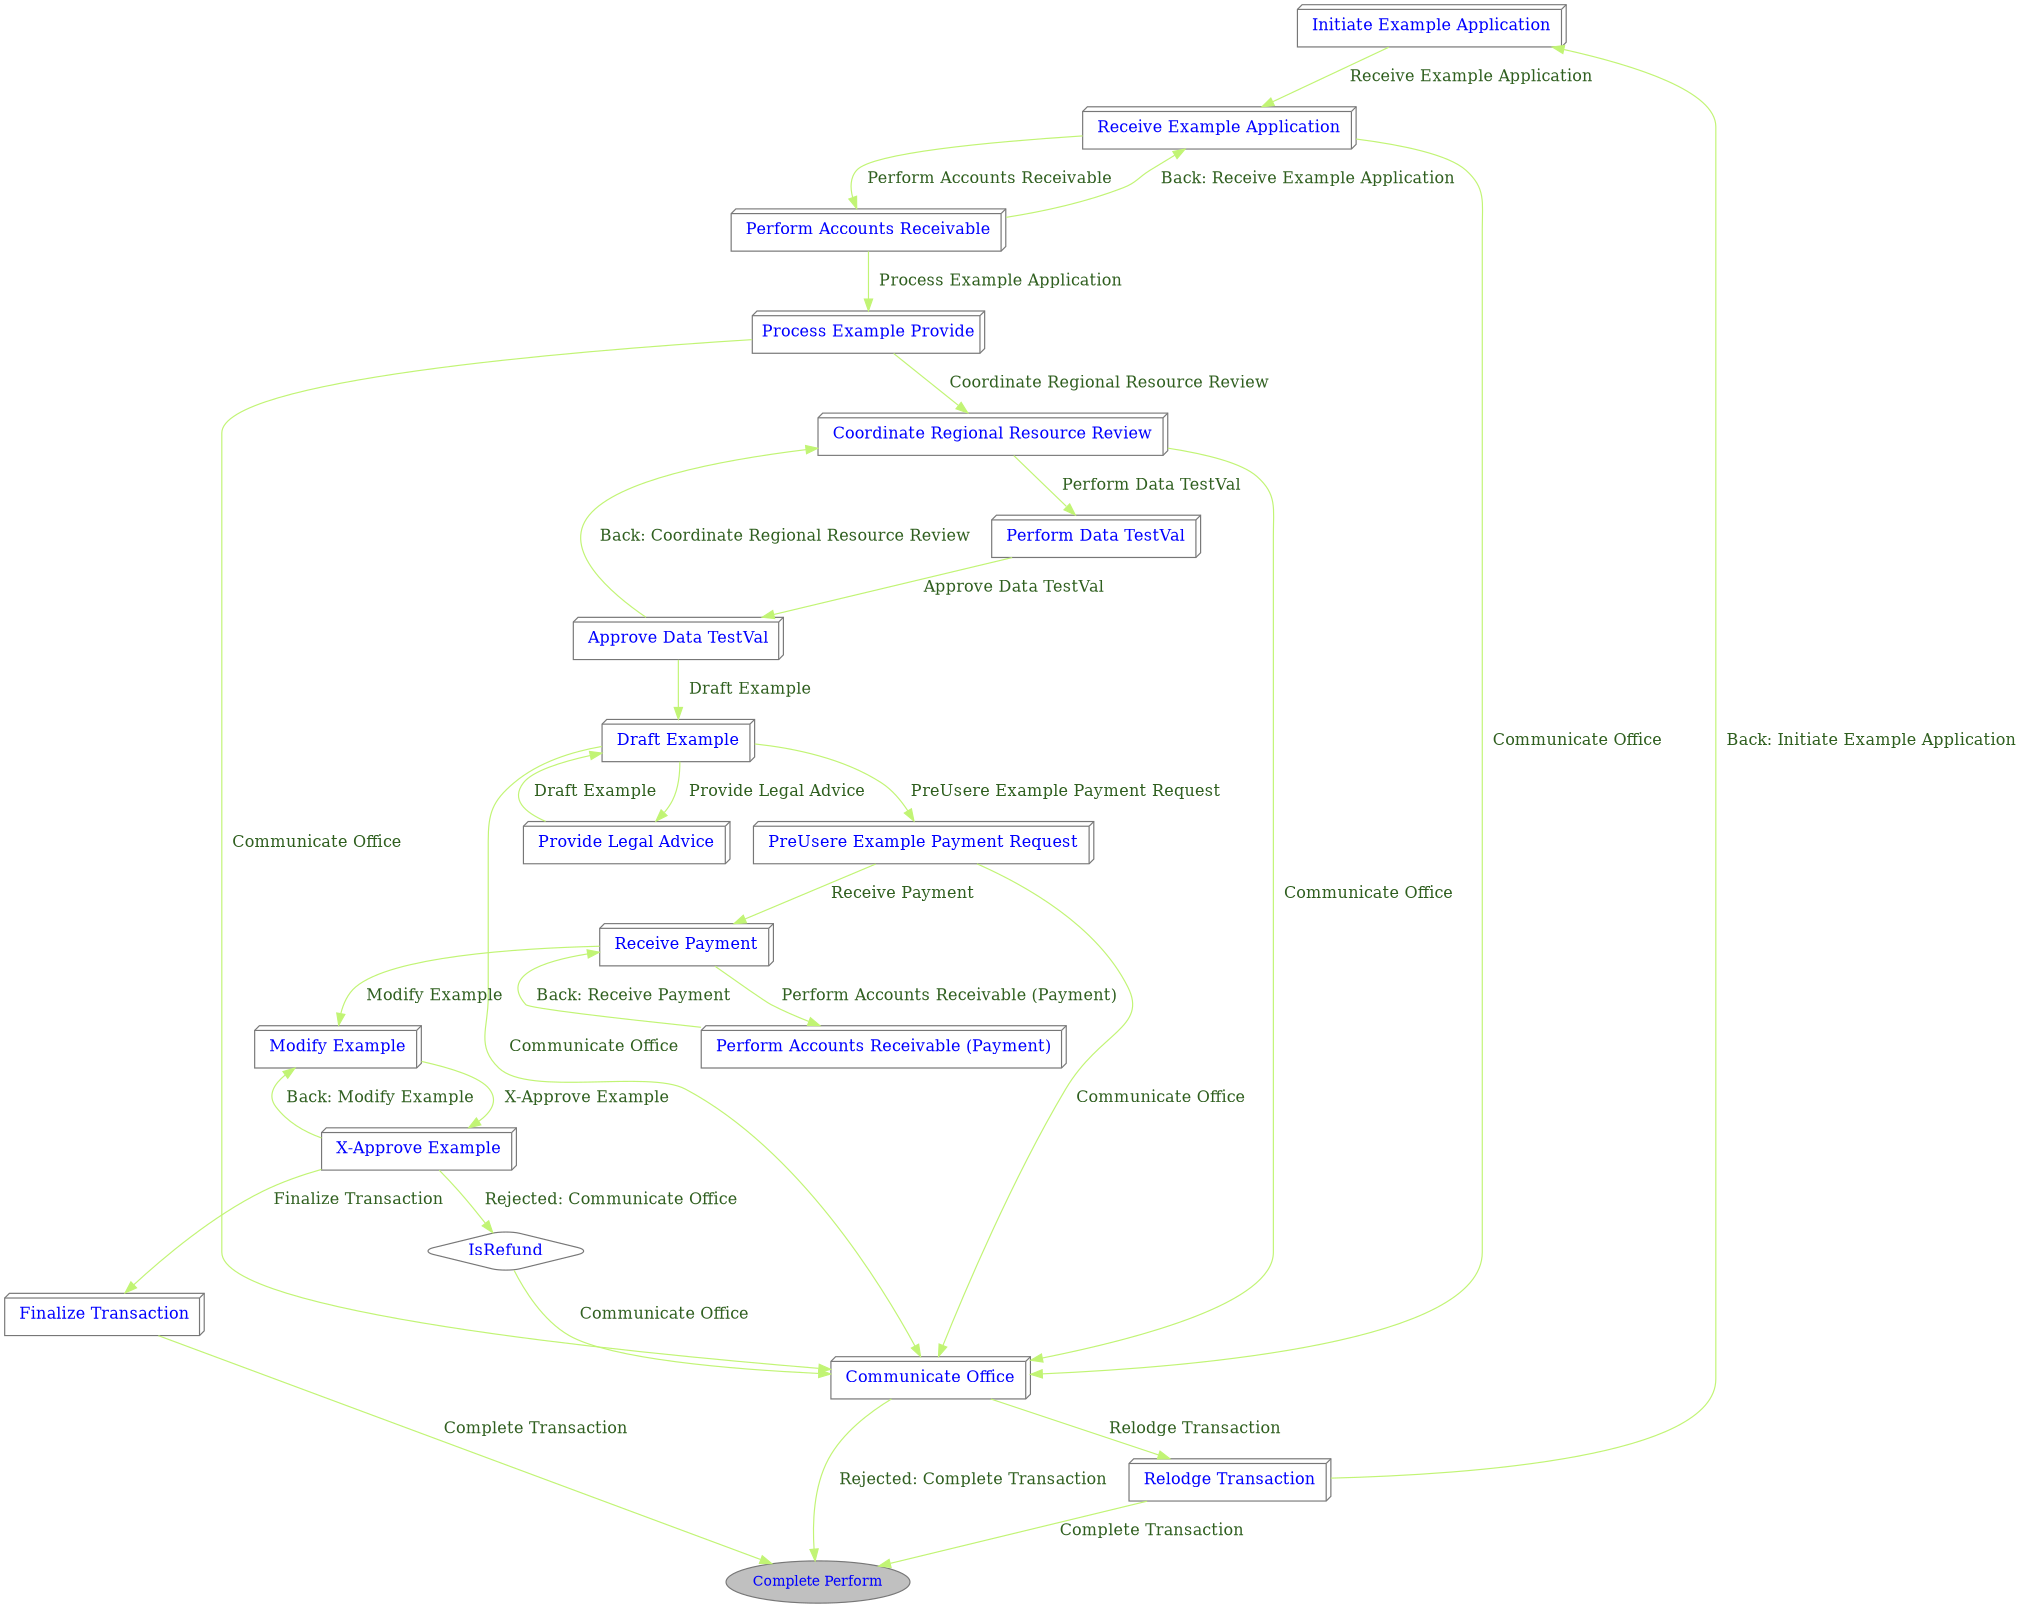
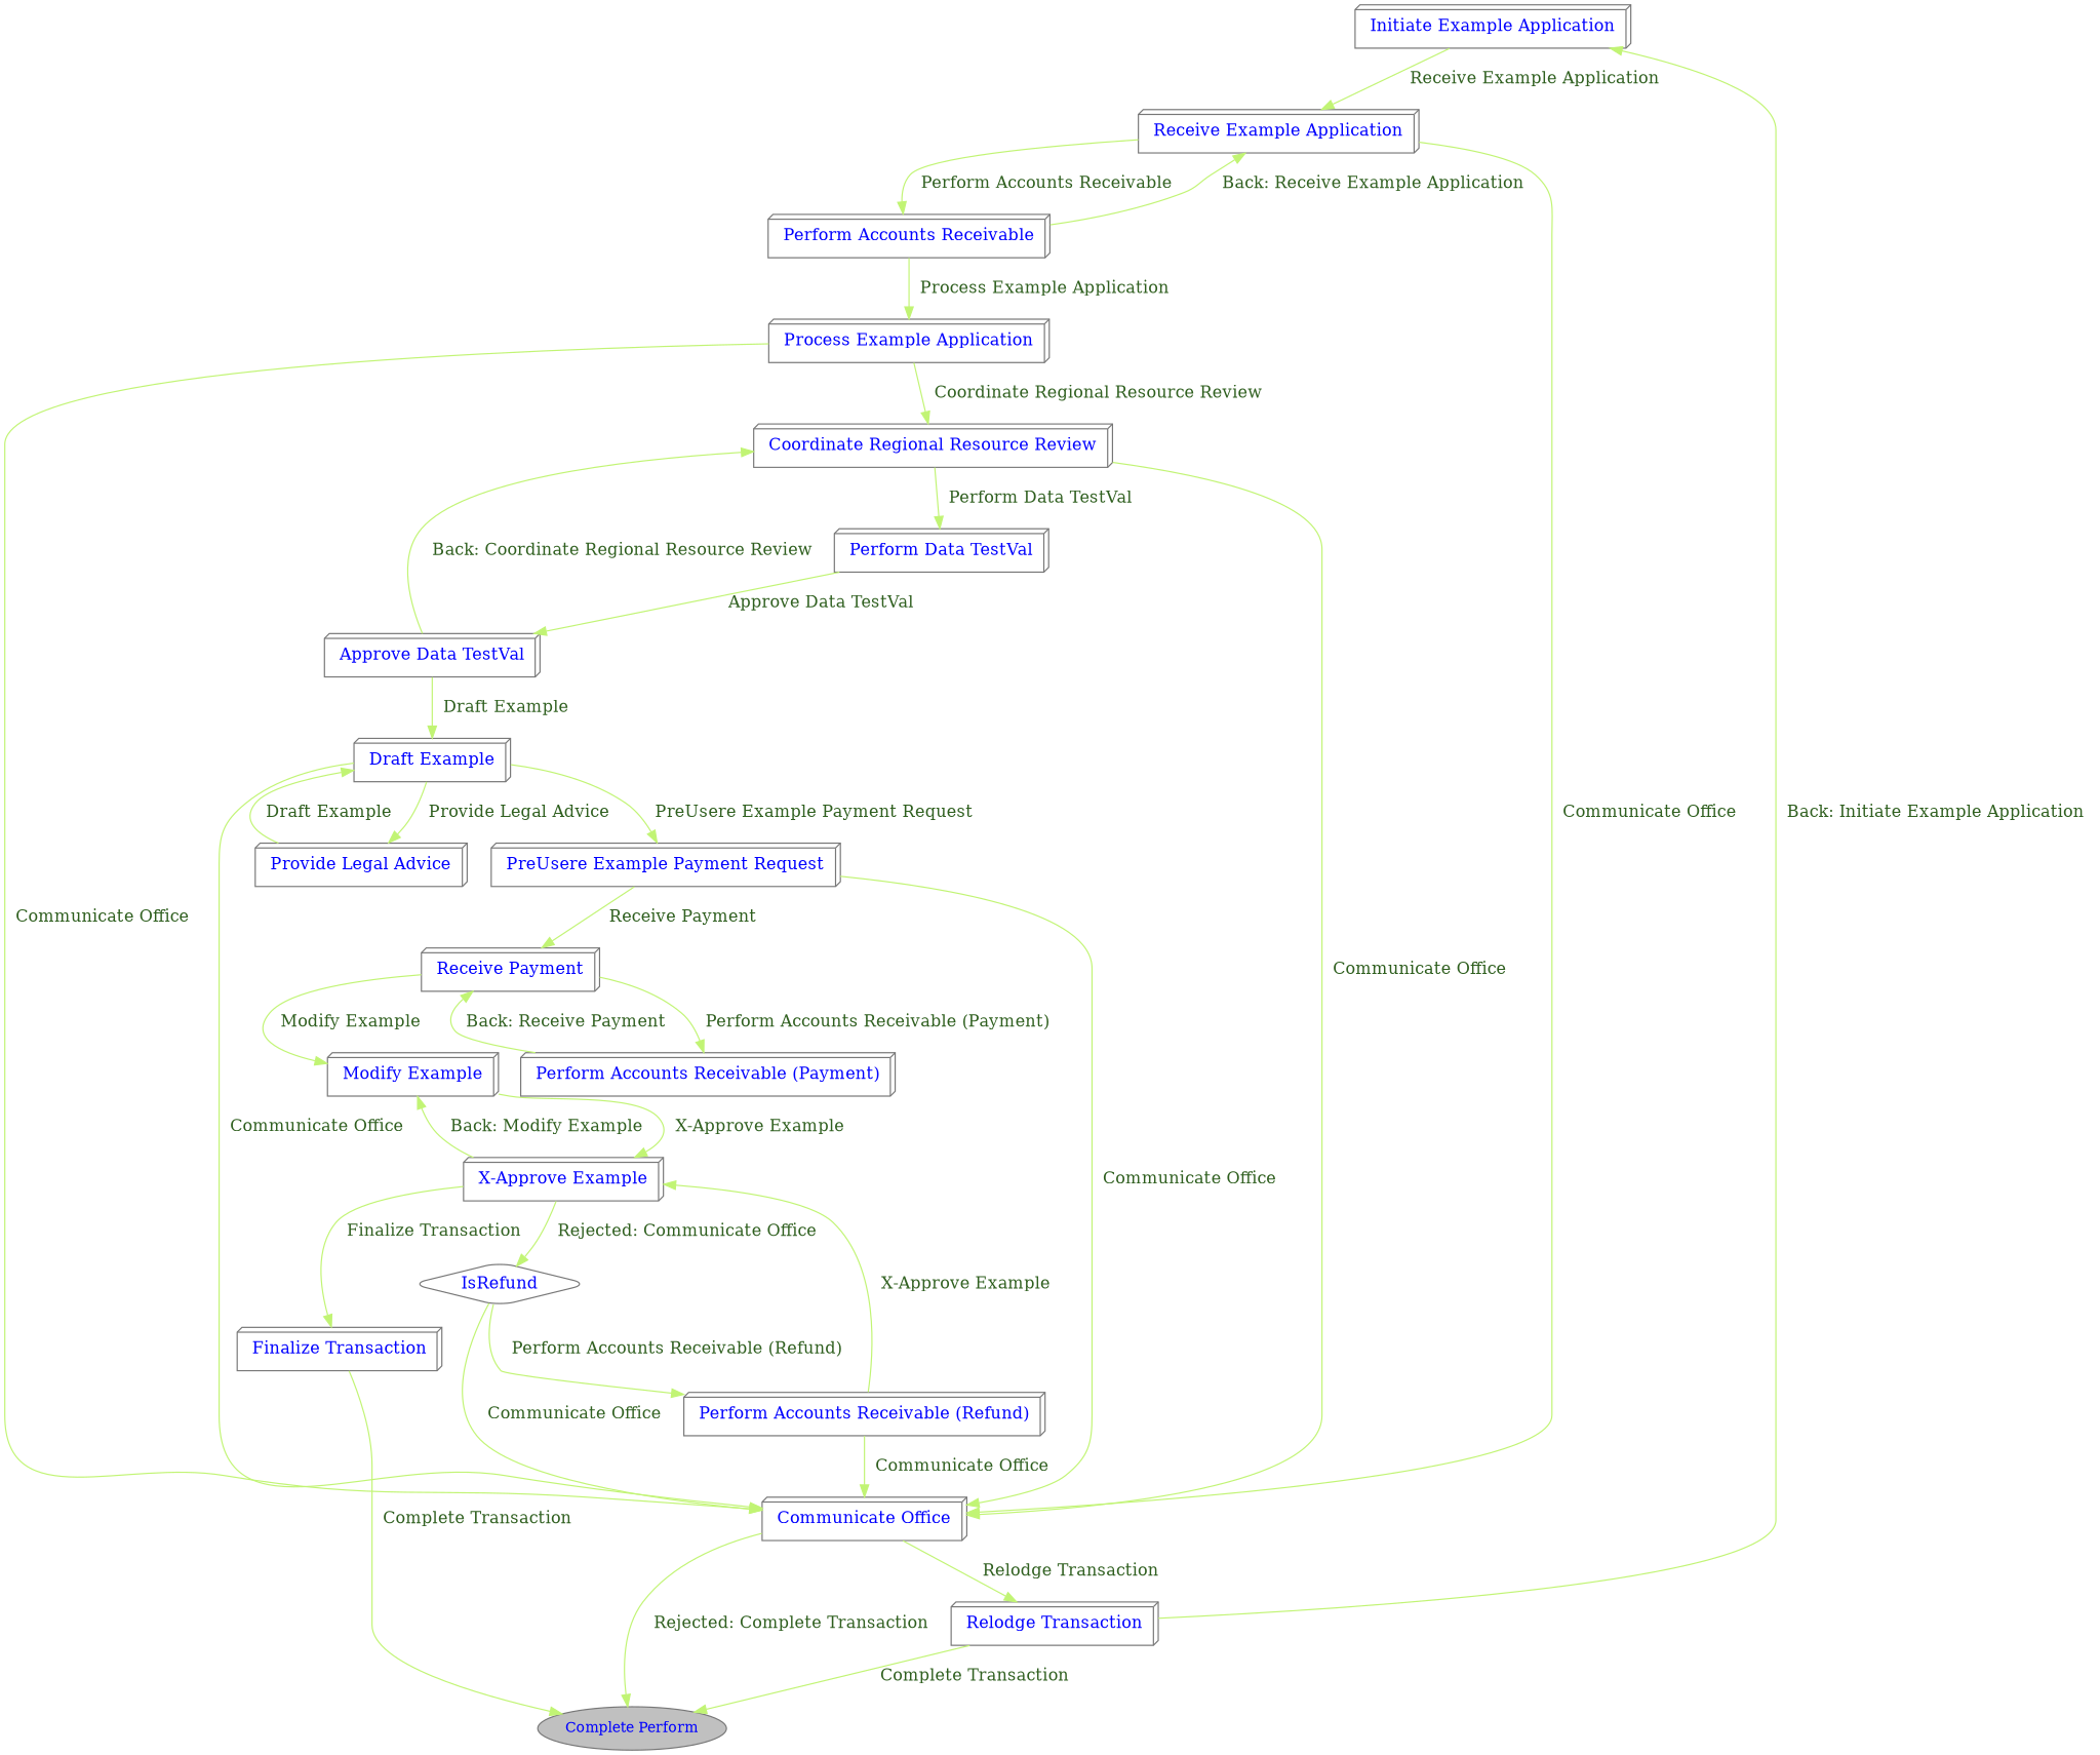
  digraph {
    bgcolor="#ffffff"
    node [color="#777777" fontcolor=blue shape=box3d style=rounded]
    edge [color="#C1f474" fontcolor="#2f5f1f"]
    n1 [label=" Initiate Example Application "]
    n2 [label=" Receive Example Application "]
    n3 [label=" Communicate Office "]
    n4 [label=" Perform Accounts Receivable "]
    n5 [label=" Modify Example "]
    n6 [label=" X-Approve Example "]
    n7 [label=" Finalize Transaction "]
    n8 [label=IsRefund shape=diamond]
    n9 [fillcolor=gray fontsize=12 label="Complete Perform" shape=oval style=filled]
+   n10 [label=" Perform Accounts Receivable (Refund) "]
    n11 [label=" Approve Data TestVal "]
    n12 [label=" Draft Example "]
    n13 [label=" Coordinate Regional Resource Review "]
    n14 [label=" Provide Legal Advice "]
    n15 [label=" PreUsere Example Payment Request "]
    n16 [label=" Perform Data TestVal "]
    n17 [label=" Relodge Transaction "]
    n18 [label=" Receive Payment "]
-   n19 [label="Process Example Provide"]
+   n19 [label=" Process Example Application "]
    n20 [label=" Perform Accounts Receivable (Payment) "]
    n1 -> n2 [label="  Receive Example Application  "]
    n2 -> n3 [label="  Communicate Office  "]
    n2 -> n4 [label="  Perform Accounts Receivable  "]
    n3 -> n9 [label="  Rejected: Complete Transaction  "]
    n3 -> n17 [label="  Relodge Transaction  "]
    n4 -> n2 [label="  Back: Receive Example Application  "]
    n4 -> n19 [label="  Process Example Application  "]
    n5 -> n6 [label="  X-Approve Example  "]
    n6 -> n5 [label="  Back: Modify Example  "]
    n6 -> n7 [label="  Finalize Transaction  "]
    n6 -> n8 [label="  Rejected: Communicate Office  "]
    n7 -> n9 [label="  Complete Transaction  "]
    n8 -> n3 [label="  Communicate Office  "]
+   n8 -> n10 [label="  Perform Accounts Receivable (Refund)  "]
+   n10 -> n3 [label="  Communicate Office  "]
+   n10 -> n6 [label="  X-Approve Example  "]
    n11 -> n12 [label="  Draft Example  "]
    n11 -> n13 [label="  Back: Coordinate Regional Resource Review  "]
    n12 -> n3 [label="  Communicate Office  "]
    n12 -> n14 [label="  Provide Legal Advice  "]
    n12 -> n15 [label="  PreUsere Example Payment Request  "]
    n13 -> n3 [label="  Communicate Office  "]
    n13 -> n16 [label="  Perform Data TestVal  "]
    n14 -> n12 [label="  Draft Example  "]
    n15 -> n3 [label="  Communicate Office  "]
    n15 -> n18 [label="  Receive Payment  "]
    n16 -> n11 [label="  Approve Data TestVal  "]
    n17 -> n1 [label="  Back: Initiate Example Application  "]
    n17 -> n9 [label="  Complete Transaction  "]
    n18 -> n5 [label="  Modify Example  "]
    n18 -> n20 [label="  Perform Accounts Receivable (Payment)  "]
    n19 -> n3 [label="  Communicate Office  "]
    n19 -> n13 [label="  Coordinate Regional Resource Review  "]
    n20 -> n18 [label="  Back: Receive Payment  "]
  }
